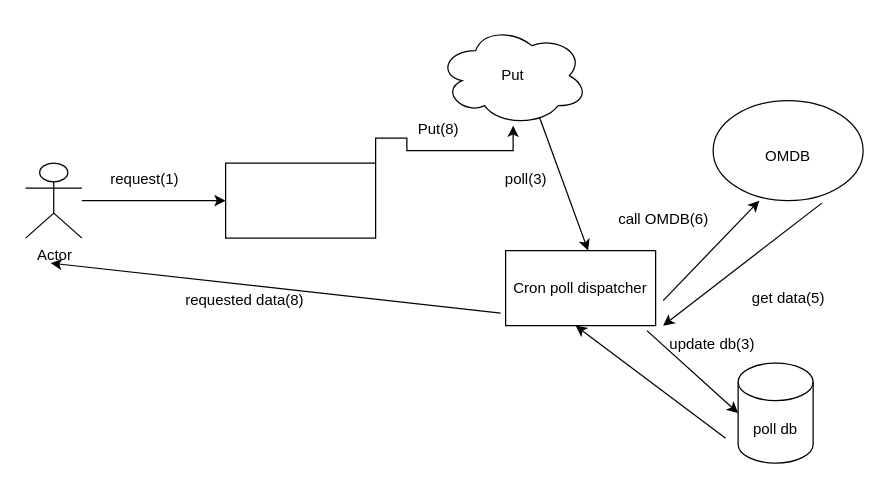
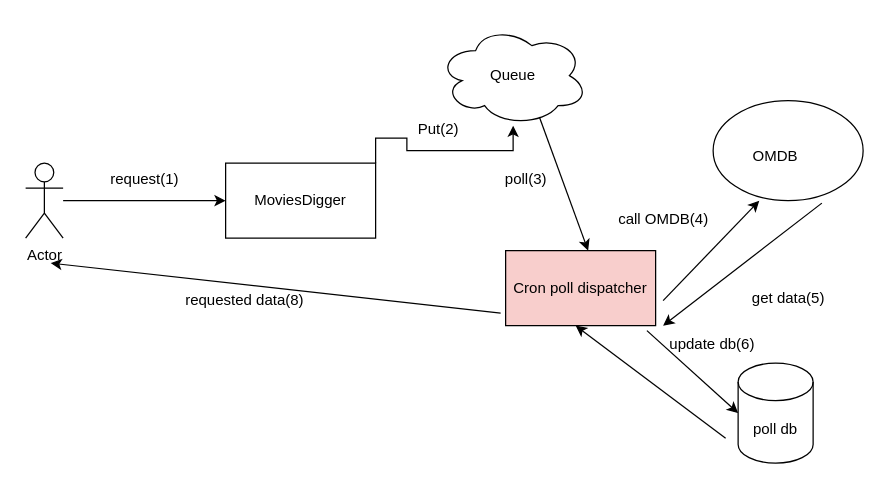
  <mxCell id="0" />
  <mxCell id="1" parent="0" />
- <mxCell id="2" value="Actor" style="shape=umlActor;verticalLabelPosition=bottom;verticalAlign=top;html=1;outlineConnect=0;" vertex="1" parent="1"><mxGeometry x="20" y="130" width="45" height="60" as="geometry" /></mxCell>
+ <mxCell id="2" value="Actor" style="shape=umlActor;verticalLabelPosition=bottom;verticalAlign=top;html=1;outlineConnect=0;" vertex="1" parent="1"><mxGeometry x="20" y="130" width="30" height="60" as="geometry" /></mxCell>
  <mxCell id="3" style="edgeStyle=orthogonalEdgeStyle;rounded=0;orthogonalLoop=1;jettySize=auto;html=1;exitX=1;exitY=0;exitDx=0;exitDy=0;" edge="1" parent="1" source="4" target="7"><mxGeometry relative="1" as="geometry" /></mxCell>
  <mxCell id="4" value="" style="rounded=0;whiteSpace=wrap;html=1;" vertex="1" parent="1"><mxGeometry x="180" y="130" width="120" height="60" as="geometry" /></mxCell>
+ <mxCell id="5" value="MoviesDigger" style="text;html=1;strokeColor=none;fillColor=none;align=center;verticalAlign=middle;whiteSpace=wrap;rounded=0;" vertex="1" parent="1"><mxGeometry x="210" y="145" width="60" height="30" as="geometry" /></mxCell>
  <mxCell id="6" value="" style="endArrow=classic;html=1;rounded=0;" edge="1" parent="1" source="2"><mxGeometry width="50" height="50" relative="1" as="geometry"><mxPoint x="130" y="210" as="sourcePoint" /><mxPoint x="180" y="160" as="targetPoint" /></mxGeometry></mxCell>
- <mxCell id="7" value="Put" style="ellipse;shape=cloud;whiteSpace=wrap;html=1;" vertex="1" parent="1"><mxGeometry x="350" y="20" width="120" height="80" as="geometry" /></mxCell>
- <mxCell id="8" value="Cron poll dispatcher" style="rounded=0;whiteSpace=wrap;html=1;" vertex="1" parent="1"><mxGeometry x="404" y="200" width="120" height="60" as="geometry" /></mxCell>
+ <mxCell id="7" value="Queue" style="ellipse;shape=cloud;whiteSpace=wrap;html=1;" vertex="1" parent="1"><mxGeometry x="350" y="20" width="120" height="80" as="geometry" /></mxCell>
+ <mxCell id="8" value="Cron poll dispatcher" style="rounded=0;whiteSpace=wrap;html=1;fillColor=#f8cecc;" vertex="1" parent="1"><mxGeometry x="404" y="200" width="120" height="60" as="geometry" /></mxCell>
  <mxCell id="9" value="" style="endArrow=classic;html=1;rounded=0;exitX=0.675;exitY=0.913;exitDx=0;exitDy=0;exitPerimeter=0;" edge="1" parent="1" source="7"><mxGeometry width="50" height="50" relative="1" as="geometry"><mxPoint x="420" y="250" as="sourcePoint" /><mxPoint x="470" y="200" as="targetPoint" /></mxGeometry></mxCell>
  <mxCell id="10" value="poll db" style="shape=cylinder3;whiteSpace=wrap;html=1;boundedLbl=1;backgroundOutline=1;size=15;" vertex="1" parent="1"><mxGeometry x="590" y="290" width="60" height="80" as="geometry" /></mxCell>
  <mxCell id="11" value="" style="ellipse;whiteSpace=wrap;html=1;" vertex="1" parent="1"><mxGeometry x="570" y="80" width="120" height="80" as="geometry" /></mxCell>
- <mxCell id="12" value="OMDB" style="text;html=1;strokeColor=none;fillColor=none;align=center;verticalAlign=middle;whiteSpace=wrap;rounded=0;" vertex="1" parent="1"><mxGeometry x="600" y="110" width="60" height="30" as="geometry" /></mxCell>
+ <mxCell id="12" value="OMDB" style="text;html=1;strokeColor=none;fillColor=none;align=center;verticalAlign=middle;whiteSpace=wrap;rounded=0;" vertex="1" parent="1"><mxGeometry x="590" y="110" width="60" height="30" as="geometry" /></mxCell>
  <mxCell id="13" value="" style="endArrow=classic;html=1;rounded=0;entryX=0.308;entryY=1;entryDx=0;entryDy=0;entryPerimeter=0;" edge="1" parent="1" target="11"><mxGeometry width="50" height="50" relative="1" as="geometry"><mxPoint x="530" y="240" as="sourcePoint" /><mxPoint x="580" y="190" as="targetPoint" /></mxGeometry></mxCell>
  <mxCell id="14" value="" style="endArrow=classic;html=1;rounded=0;exitX=0.725;exitY=1.025;exitDx=0;exitDy=0;exitPerimeter=0;" edge="1" parent="1" source="11"><mxGeometry width="50" height="50" relative="1" as="geometry"><mxPoint x="480" y="310" as="sourcePoint" /><mxPoint x="530" y="260" as="targetPoint" /></mxGeometry></mxCell>
  <mxCell id="15" value="" style="endArrow=classic;html=1;rounded=0;exitX=0.942;exitY=1.067;exitDx=0;exitDy=0;exitPerimeter=0;" edge="1" parent="1" source="8"><mxGeometry width="50" height="50" relative="1" as="geometry"><mxPoint x="540" y="380" as="sourcePoint" /><mxPoint x="590" y="330" as="targetPoint" /></mxGeometry></mxCell>
  <mxCell id="16" value="" style="endArrow=classic;html=1;rounded=0;" edge="1" parent="1"><mxGeometry width="50" height="50" relative="1" as="geometry"><mxPoint x="580" y="350" as="sourcePoint" /><mxPoint x="460" y="260" as="targetPoint" /></mxGeometry></mxCell>
  <mxCell id="17" value="" style="endArrow=classic;html=1;rounded=0;" edge="1" parent="1"><mxGeometry width="50" height="50" relative="1" as="geometry"><mxPoint x="400" y="250" as="sourcePoint" /><mxPoint x="40" y="210" as="targetPoint" /></mxGeometry></mxCell>
  <mxCell id="18" value="request(1)" style="text;html=1;align=center;verticalAlign=middle;resizable=0;points=[];autosize=1;strokeColor=none;fillColor=none;" vertex="1" parent="1"><mxGeometry x="75" y="128" width="80" height="30" as="geometry" /></mxCell>
- <mxCell id="19" value="Put(8)" style="text;html=1;align=center;verticalAlign=middle;resizable=0;points=[];autosize=1;strokeColor=none;fillColor=none;" vertex="1" parent="1"><mxGeometry x="320" y="88" width="60" height="30" as="geometry" /></mxCell>
+ <mxCell id="19" value="Put(2)" style="text;html=1;align=center;verticalAlign=middle;resizable=0;points=[];autosize=1;strokeColor=none;fillColor=none;" vertex="1" parent="1"><mxGeometry x="320" y="88" width="60" height="30" as="geometry" /></mxCell>
  <mxCell id="20" value="poll(3)" style="text;html=1;align=center;verticalAlign=middle;resizable=0;points=[];autosize=1;strokeColor=none;fillColor=none;" vertex="1" parent="1"><mxGeometry x="390" y="128" width="60" height="30" as="geometry" /></mxCell>
- <mxCell id="21" value="call OMDB(6)" style="text;html=1;align=center;verticalAlign=middle;resizable=0;points=[];autosize=1;strokeColor=none;fillColor=none;" vertex="1" parent="1"><mxGeometry x="480" y="160" width="100" height="30" as="geometry" /></mxCell>
+ <mxCell id="21" value="call OMDB(4)" style="text;html=1;align=center;verticalAlign=middle;resizable=0;points=[];autosize=1;strokeColor=none;fillColor=none;" vertex="1" parent="1"><mxGeometry x="480" y="160" width="100" height="30" as="geometry" /></mxCell>
  <mxCell id="22" value="get data(5)" style="text;html=1;align=center;verticalAlign=middle;resizable=0;points=[];autosize=1;strokeColor=none;fillColor=none;" vertex="1" parent="1"><mxGeometry x="590" y="223" width="80" height="30" as="geometry" /></mxCell>
- <mxCell id="23" value="update db(3)" style="text;html=1;align=center;verticalAlign=middle;resizable=0;points=[];autosize=1;strokeColor=none;fillColor=none;" vertex="1" parent="1"><mxGeometry x="524" y="260" width="90" height="30" as="geometry" /></mxCell>
+ <mxCell id="23" value="update db(6)" style="text;html=1;align=center;verticalAlign=middle;resizable=0;points=[];autosize=1;strokeColor=none;fillColor=none;" vertex="1" parent="1"><mxGeometry x="524" y="260" width="90" height="30" as="geometry" /></mxCell>
  <mxCell id="24" value="requested data(8)" style="text;html=1;align=center;verticalAlign=middle;resizable=0;points=[];autosize=1;strokeColor=none;fillColor=none;" vertex="1" parent="1"><mxGeometry x="135" y="225" width="120" height="30" as="geometry" /></mxCell>
